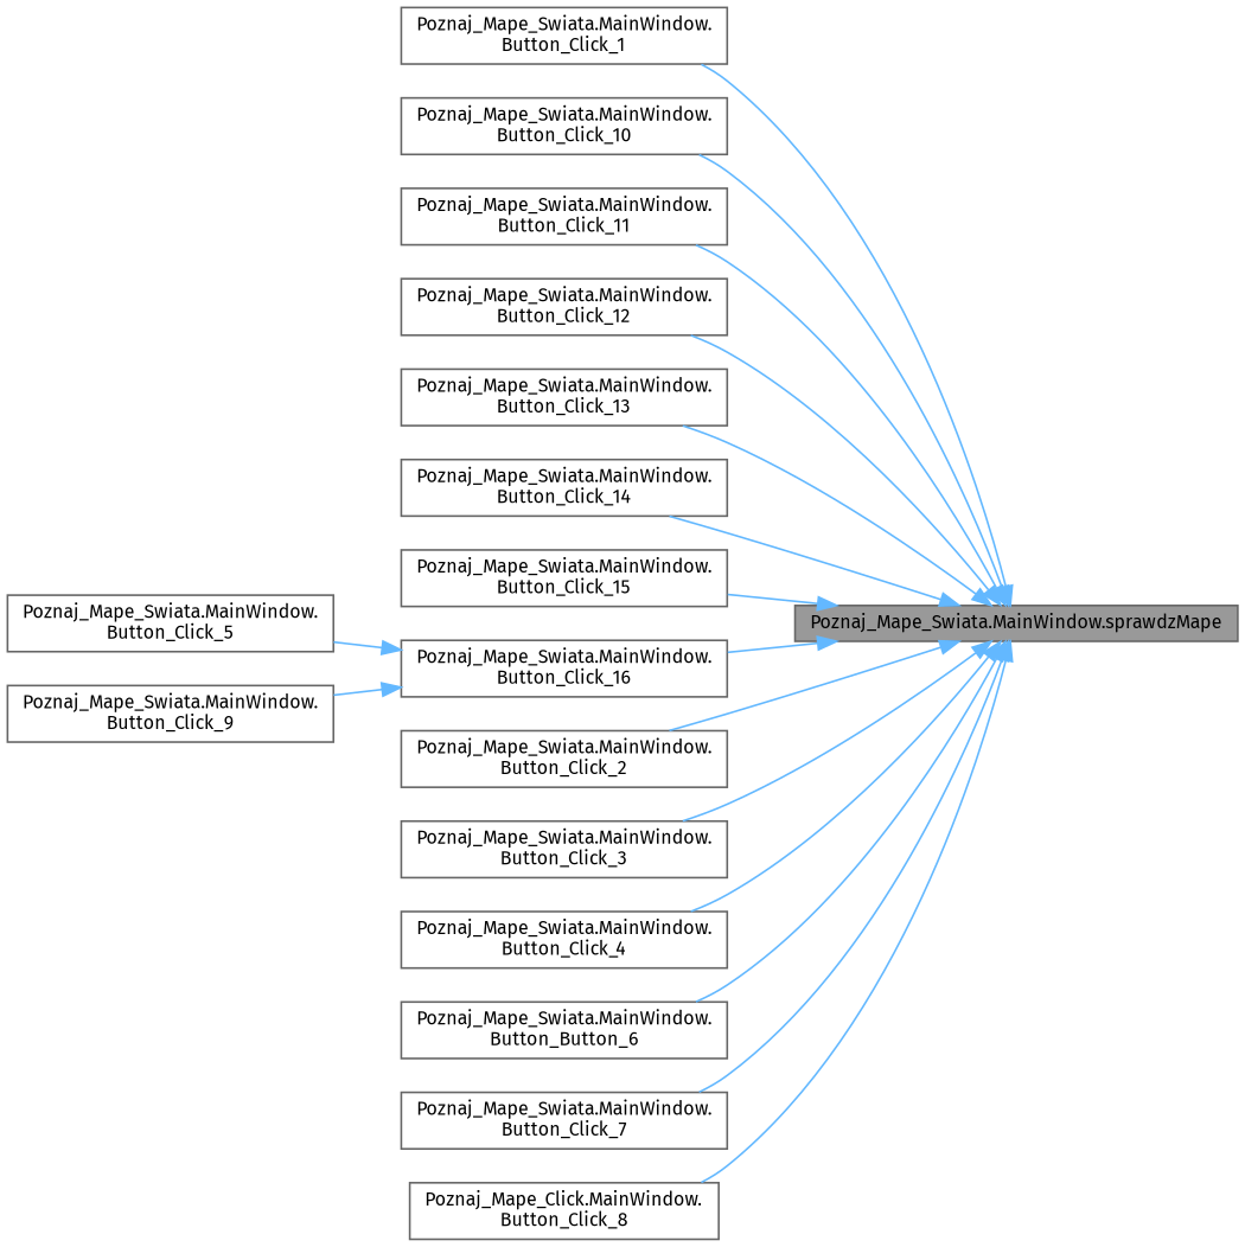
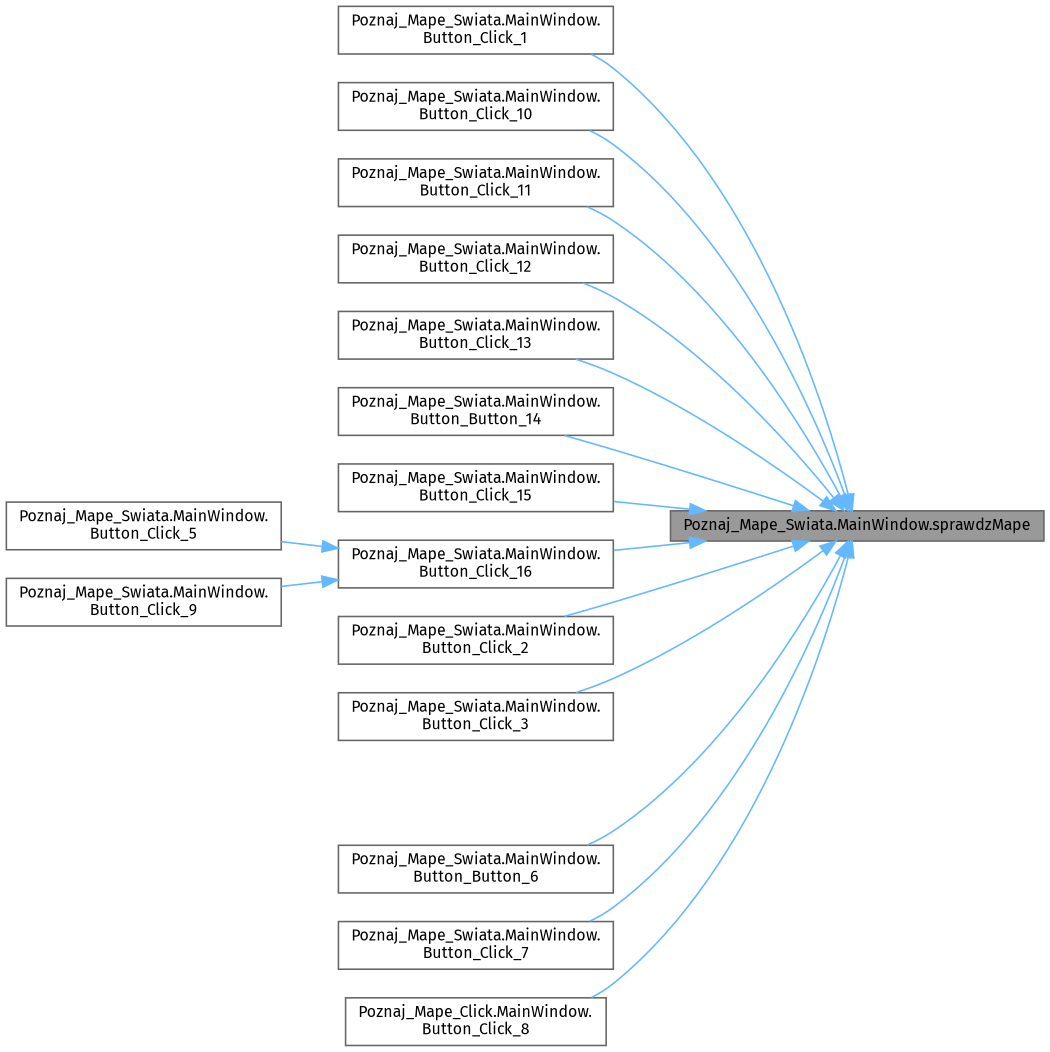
  digraph {
    fontname="Fira Sans"
    rankdir=RL
    node [color=grey40 fillcolor=white fontname="Fira Sans" fontsize=10 shape=box style=filled]
    edge [color=steelblue1 dir=back fontname="Fira Sans" fontsize=10 labelfontname=Helvetica labelfontsize=10 style=solid]
    n1 [color=gray40 fillcolor=grey60 fontcolor=black height=0.2 label="Poznaj_Mape_Swiata.MainWindow.sprawdzMape" width=0.4]
    n2 [height=0.2 label="Poznaj_Mape_Swiata.MainWindow.\lButton_Click_1" width=0.4]
    n3 [height=0.2 label="Poznaj_Mape_Swiata.MainWindow.\lButton_Click_10" width=0.4]
    n4 [height=0.2 label="Poznaj_Mape_Swiata.MainWindow.\lButton_Click_11" width=0.4]
    n5 [height=0.2 label="Poznaj_Mape_Swiata.MainWindow.\lButton_Click_12" width=0.4]
    n6 [height=0.2 label="Poznaj_Mape_Swiata.MainWindow.\lButton_Click_13" width=0.4]
-   n7 [height=0.2 label="Poznaj_Mape_Swiata.MainWindow.\lButton_Click_14" width=0.4]
+   n7 [height=0.2 label="Poznaj_Mape_Swiata.MainWindow.\lButton_Button_14" width=0.4]
    n8 [height=0.2 label="Poznaj_Mape_Swiata.MainWindow.\lButton_Click_15" width=0.4]
    n9 [height=0.2 label="Poznaj_Mape_Swiata.MainWindow.\lButton_Click_16" width=0.4]
    n10 [height=0.2 label="Poznaj_Mape_Swiata.MainWindow.\lButton_Click_2" width=0.4]
    n11 [height=0.2 label="Poznaj_Mape_Swiata.MainWindow.\lButton_Click_3" width=0.4]
-   n12 [height=0.2 label="Poznaj_Mape_Swiata.MainWindow.\lButton_Click_4" width=0.4]
    n13 [height=0.2 label="Poznaj_Mape_Swiata.MainWindow.\lButton_Button_6" width=0.4]
    n14 [height=0.2 label="Poznaj_Mape_Swiata.MainWindow.\lButton_Click_7" width=0.4]
    n15 [height=0.2 label="Poznaj_Mape_Click.MainWindow.\lButton_Click_8" width=0.4]
    n16 [height=0.2 label="Poznaj_Mape_Swiata.MainWindow.\lButton_Click_5" width=0.4]
    n17 [height=0.2 label="Poznaj_Mape_Swiata.MainWindow.\lButton_Click_9" width=0.4]
    n1 -> n2
    n1 -> n3
    n1 -> n4
    n1 -> n5
    n1 -> n6
    n1 -> n7
    n1 -> n8
    n1 -> n9
    n1 -> n10
    n1 -> n11
-   n1 -> n12
    n1 -> n13
    n1 -> n14
    n1 -> n15
    n9 -> n16
    n9 -> n17
  }
